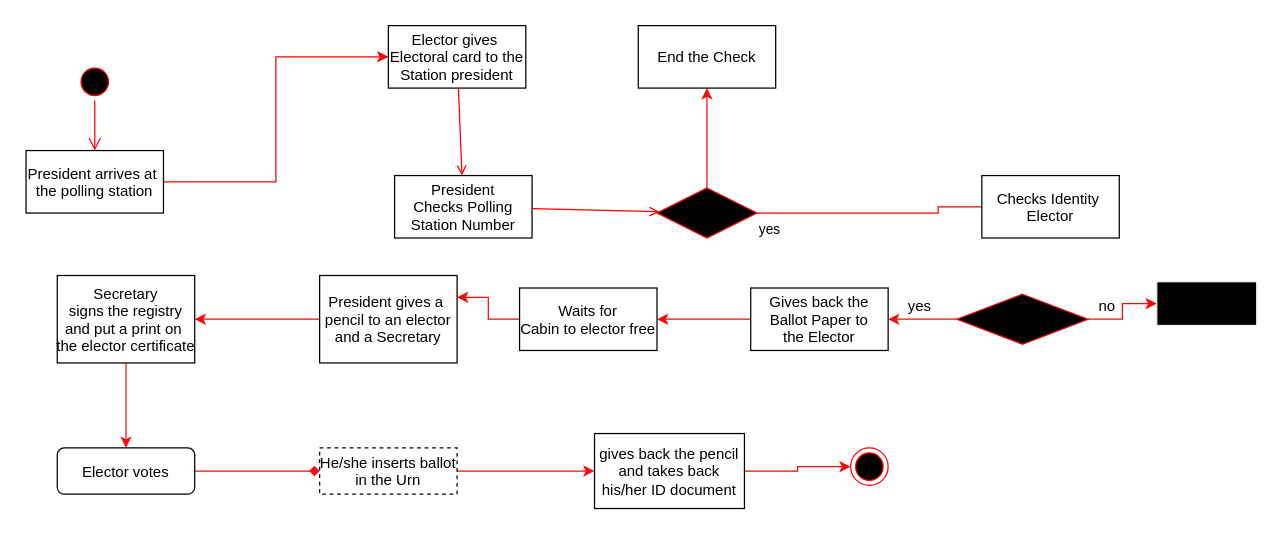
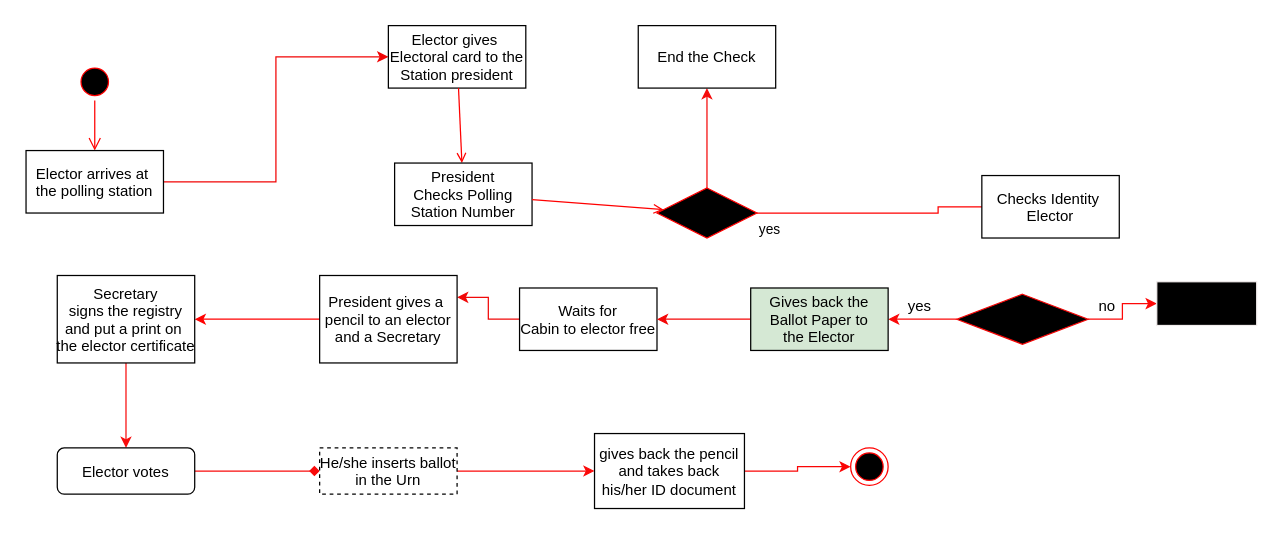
  <mxCell id="0" />
  <mxCell id="1" parent="0" />
  <mxCell id="2" value="" style="edgeStyle=orthogonalEdgeStyle;rounded=0;orthogonalLoop=1;jettySize=auto;html=1;entryX=0;entryY=0.5;entryDx=0;entryDy=0;strokeColor=#f10404;" parent="1" source="7" target="3" edge="1"><mxGeometry relative="1" as="geometry"><mxPoint x="264.5" y="263" as="targetPoint" /></mxGeometry></mxCell>
  <mxCell id="3" value="Elector gives &#10;Electoral card to the&#10;Station president" style="" parent="1" vertex="1"><mxGeometry x="310" y="20" width="110" height="50" as="geometry" /></mxCell>
  <mxCell id="4" value="" style="endArrow=open;strokeColor=#FF0000;endFill=1;rounded=0" parent="1" source="3" target="8" edge="1"><mxGeometry relative="1" as="geometry" /></mxCell>
  <mxCell id="5" value="" style="ellipse;shape=startState;fillColor=#000000;strokeColor=#ff0000;" parent="1" vertex="1"><mxGeometry x="60" y="50" width="30" height="30" as="geometry" /></mxCell>
  <mxCell id="6" value="" style="edgeStyle=elbowEdgeStyle;elbow=horizontal;verticalAlign=bottom;endArrow=open;endSize=8;strokeColor=#FF0000;endFill=1;rounded=0" parent="1" source="5" target="7" edge="1"><mxGeometry x="264.5" y="168" as="geometry"><mxPoint x="114.5" y="238" as="targetPoint" /></mxGeometry></mxCell>
- <mxCell id="7" value="President arrives at &#10;the polling station" style="" parent="1" vertex="1"><mxGeometry x="20" y="120" width="110" height="50" as="geometry" /></mxCell>
- <mxCell id="8" value="President&#10;Checks Polling&#10;Station Number" style="" parent="1" vertex="1"><mxGeometry x="315" y="140" width="110" height="50" as="geometry" /></mxCell>
+ <mxCell id="7" value="Elector arrives at &#10;the polling station" style="" parent="1" vertex="1"><mxGeometry x="20" y="120" width="110" height="50" as="geometry" /></mxCell>
+ <mxCell id="8" value="President&#10;Checks Polling&#10;Station Number" style="" parent="1" vertex="1"><mxGeometry x="315" y="130" width="110" height="50" as="geometry" /></mxCell>
  <mxCell id="9" value="" style="endArrow=open;strokeColor=#FF0000;endFill=1;rounded=0" parent="1" source="8" target="11" edge="1"><mxGeometry relative="1" as="geometry" /></mxCell>
  <mxCell id="10" value="" style="edgeStyle=orthogonalEdgeStyle;rounded=0;orthogonalLoop=1;jettySize=auto;html=1;strokeColor=#f50a0a;" parent="1" source="11" target="20" edge="1"><mxGeometry relative="1" as="geometry" /></mxCell>
  <mxCell id="11" value="&#10;Correct&#10;" style="rhombus;fillColor=#000000;strokeColor=#ff0000;" parent="1" vertex="1"><mxGeometry x="525" y="150" width="80" height="40" as="geometry" /></mxCell>
  <mxCell id="12" value="yes" style="edgeStyle=elbowEdgeStyle;elbow=horizontal;align=left;verticalAlign=top;endArrow=open;endSize=8;strokeColor=#FF0000;endFill=1;rounded=0;entryX=1;entryY=0.5;entryDx=0;entryDy=0;" parent="1" source="11" target="13" edge="1"><mxGeometry x="-1" relative="1" as="geometry"><mxPoint x="470" y="453" as="targetPoint" /><mxPoint as="offset" /></mxGeometry></mxCell>
  <mxCell id="13" value="Checks Identity &#10;Elector" style="" parent="1" vertex="1"><mxGeometry x="785" y="140" width="110" height="50" as="geometry" /></mxCell>
  <mxCell id="14" value="" style="edgeStyle=orthogonalEdgeStyle;rounded=0;orthogonalLoop=1;jettySize=auto;html=1;entryX=1;entryY=0.25;entryDx=0;entryDy=0;strokeColor=#f10909;" parent="1" source="15" target="17" edge="1"><mxGeometry relative="1" as="geometry"><mxPoint x="480" y="365" as="targetPoint" /></mxGeometry></mxCell>
  <mxCell id="15" value="Waits for&#10;Cabin to elector free" style="" parent="1" vertex="1"><mxGeometry x="415" y="230" width="110" height="50" as="geometry" /></mxCell>
  <mxCell id="16" value="" style="edgeStyle=orthogonalEdgeStyle;rounded=0;orthogonalLoop=1;jettySize=auto;html=1;strokeColor=#FF0000;" parent="1" source="17" target="19" edge="1"><mxGeometry relative="1" as="geometry" /></mxCell>
  <mxCell id="17" value="President gives a &#10;pencil to an elector&#10;and a Secretary" style="" parent="1" vertex="1"><mxGeometry x="255" y="220" width="110" height="70" as="geometry" /></mxCell>
  <mxCell id="18" value="" style="edgeStyle=orthogonalEdgeStyle;rounded=0;orthogonalLoop=1;jettySize=auto;html=1;strokeColor=#f80d0d;" parent="1" source="19" target="23" edge="1"><mxGeometry relative="1" as="geometry" /></mxCell>
  <mxCell id="19" value="Secretary&#10;signs the registry&#10;and put a print on &#10;the elector certificate" style="" parent="1" vertex="1"><mxGeometry x="45" y="220" width="110" height="70" as="geometry" /></mxCell>
  <mxCell id="20" value="End the Check" style="" parent="1" vertex="1"><mxGeometry x="510" y="20" width="110" height="50" as="geometry" /></mxCell>
  <mxCell id="21" value="" style="ellipse;shape=endState;fillColor=#000000;strokeColor=#ff0000" parent="1" vertex="1"><mxGeometry x="680" y="358" width="30" height="30" as="geometry" /></mxCell>
  <mxCell id="22" value="" style="edgeStyle=orthogonalEdgeStyle;rounded=0;orthogonalLoop=1;jettySize=auto;html=1;strokeColor=#f90b0b;endArrow=diamond;" parent="1" source="23" target="25" edge="1"><mxGeometry relative="1" as="geometry" /></mxCell>
  <mxCell id="23" value="Elector votes" style="rounded=1;" parent="1" vertex="1"><mxGeometry x="45" y="358" width="110" height="37" as="geometry" /></mxCell>
  <mxCell id="24" value="" style="edgeStyle=orthogonalEdgeStyle;rounded=0;orthogonalLoop=1;jettySize=auto;html=1;strokeColor=#fb0909;" parent="1" source="25" target="27" edge="1"><mxGeometry relative="1" as="geometry" /></mxCell>
  <mxCell id="25" value="He/she inserts ballot&#10;in the Urn" style="dashed=1;" parent="1" vertex="1"><mxGeometry x="255" y="358" width="110" height="37" as="geometry" /></mxCell>
  <mxCell id="26" value="" style="edgeStyle=orthogonalEdgeStyle;rounded=0;orthogonalLoop=1;jettySize=auto;html=1;strokeColor=#fa0505;" parent="1" source="27" target="21" edge="1"><mxGeometry relative="1" as="geometry" /></mxCell>
  <mxCell id="27" value="gives back the pencil&lt;br&gt;and takes back his/her ID document" style="whiteSpace=wrap;html=1;" parent="1" vertex="1"><mxGeometry x="475" y="346.5" width="120" height="60" as="geometry" /></mxCell>
  <mxCell id="28" value="" style="edgeStyle=orthogonalEdgeStyle;rounded=0;orthogonalLoop=1;jettySize=auto;html=1;strokeColor=#fb0909;" parent="1" source="30" target="32" edge="1"><mxGeometry relative="1" as="geometry"><mxPoint x="685" y="255" as="targetPoint" /></mxGeometry></mxCell>
  <mxCell id="29" value="" style="edgeStyle=orthogonalEdgeStyle;rounded=0;orthogonalLoop=1;jettySize=auto;html=1;strokeColor=#fd0808;" parent="1" source="30" target="34" edge="1"><mxGeometry relative="1" as="geometry" /></mxCell>
  <mxCell id="30" value="CORRECT" style="rhombus;fillColor=#000000;strokeColor=#f40606;" parent="1" vertex="1"><mxGeometry x="765" y="235" width="105" height="40" as="geometry" /></mxCell>
  <mxCell id="31" value="" style="edgeStyle=orthogonalEdgeStyle;rounded=0;orthogonalLoop=1;jettySize=auto;html=1;strokeColor=#f40606;" parent="1" source="32" target="15" edge="1"><mxGeometry relative="1" as="geometry" /></mxCell>
- <mxCell id="32" value="Gives back the&#10;Ballot Paper to&#10;the Elector" style="" parent="1" vertex="1"><mxGeometry x="600" y="230" width="110" height="50" as="geometry" /></mxCell>
+ <mxCell id="32" value="Gives back the&#10;Ballot Paper to&#10;the Elector" style="fillColor=#d5e8d4;" parent="1" vertex="1"><mxGeometry x="600" y="230" width="110" height="50" as="geometry" /></mxCell>
  <mxCell id="33" value="yes" style="text;html=1;align=center;verticalAlign=middle;resizable=0;points=[];autosize=1;strokeColor=none;fillColor=none;" parent="1" vertex="1"><mxGeometry x="715" y="230" width="40" height="30" as="geometry" /></mxCell>
  <mxCell id="34" value="End Check" style="whiteSpace=wrap;html=1;fillColor=#000000;strokeColor=#f2eded;" parent="1" vertex="1"><mxGeometry x="925" y="225" width="80" height="35" as="geometry" /></mxCell>
  <mxCell id="35" value="no" style="text;html=1;align=center;verticalAlign=middle;resizable=0;points=[];autosize=1;strokeColor=none;fillColor=none;" parent="1" vertex="1"><mxGeometry x="865" y="230" width="40" height="30" as="geometry" /></mxCell>
